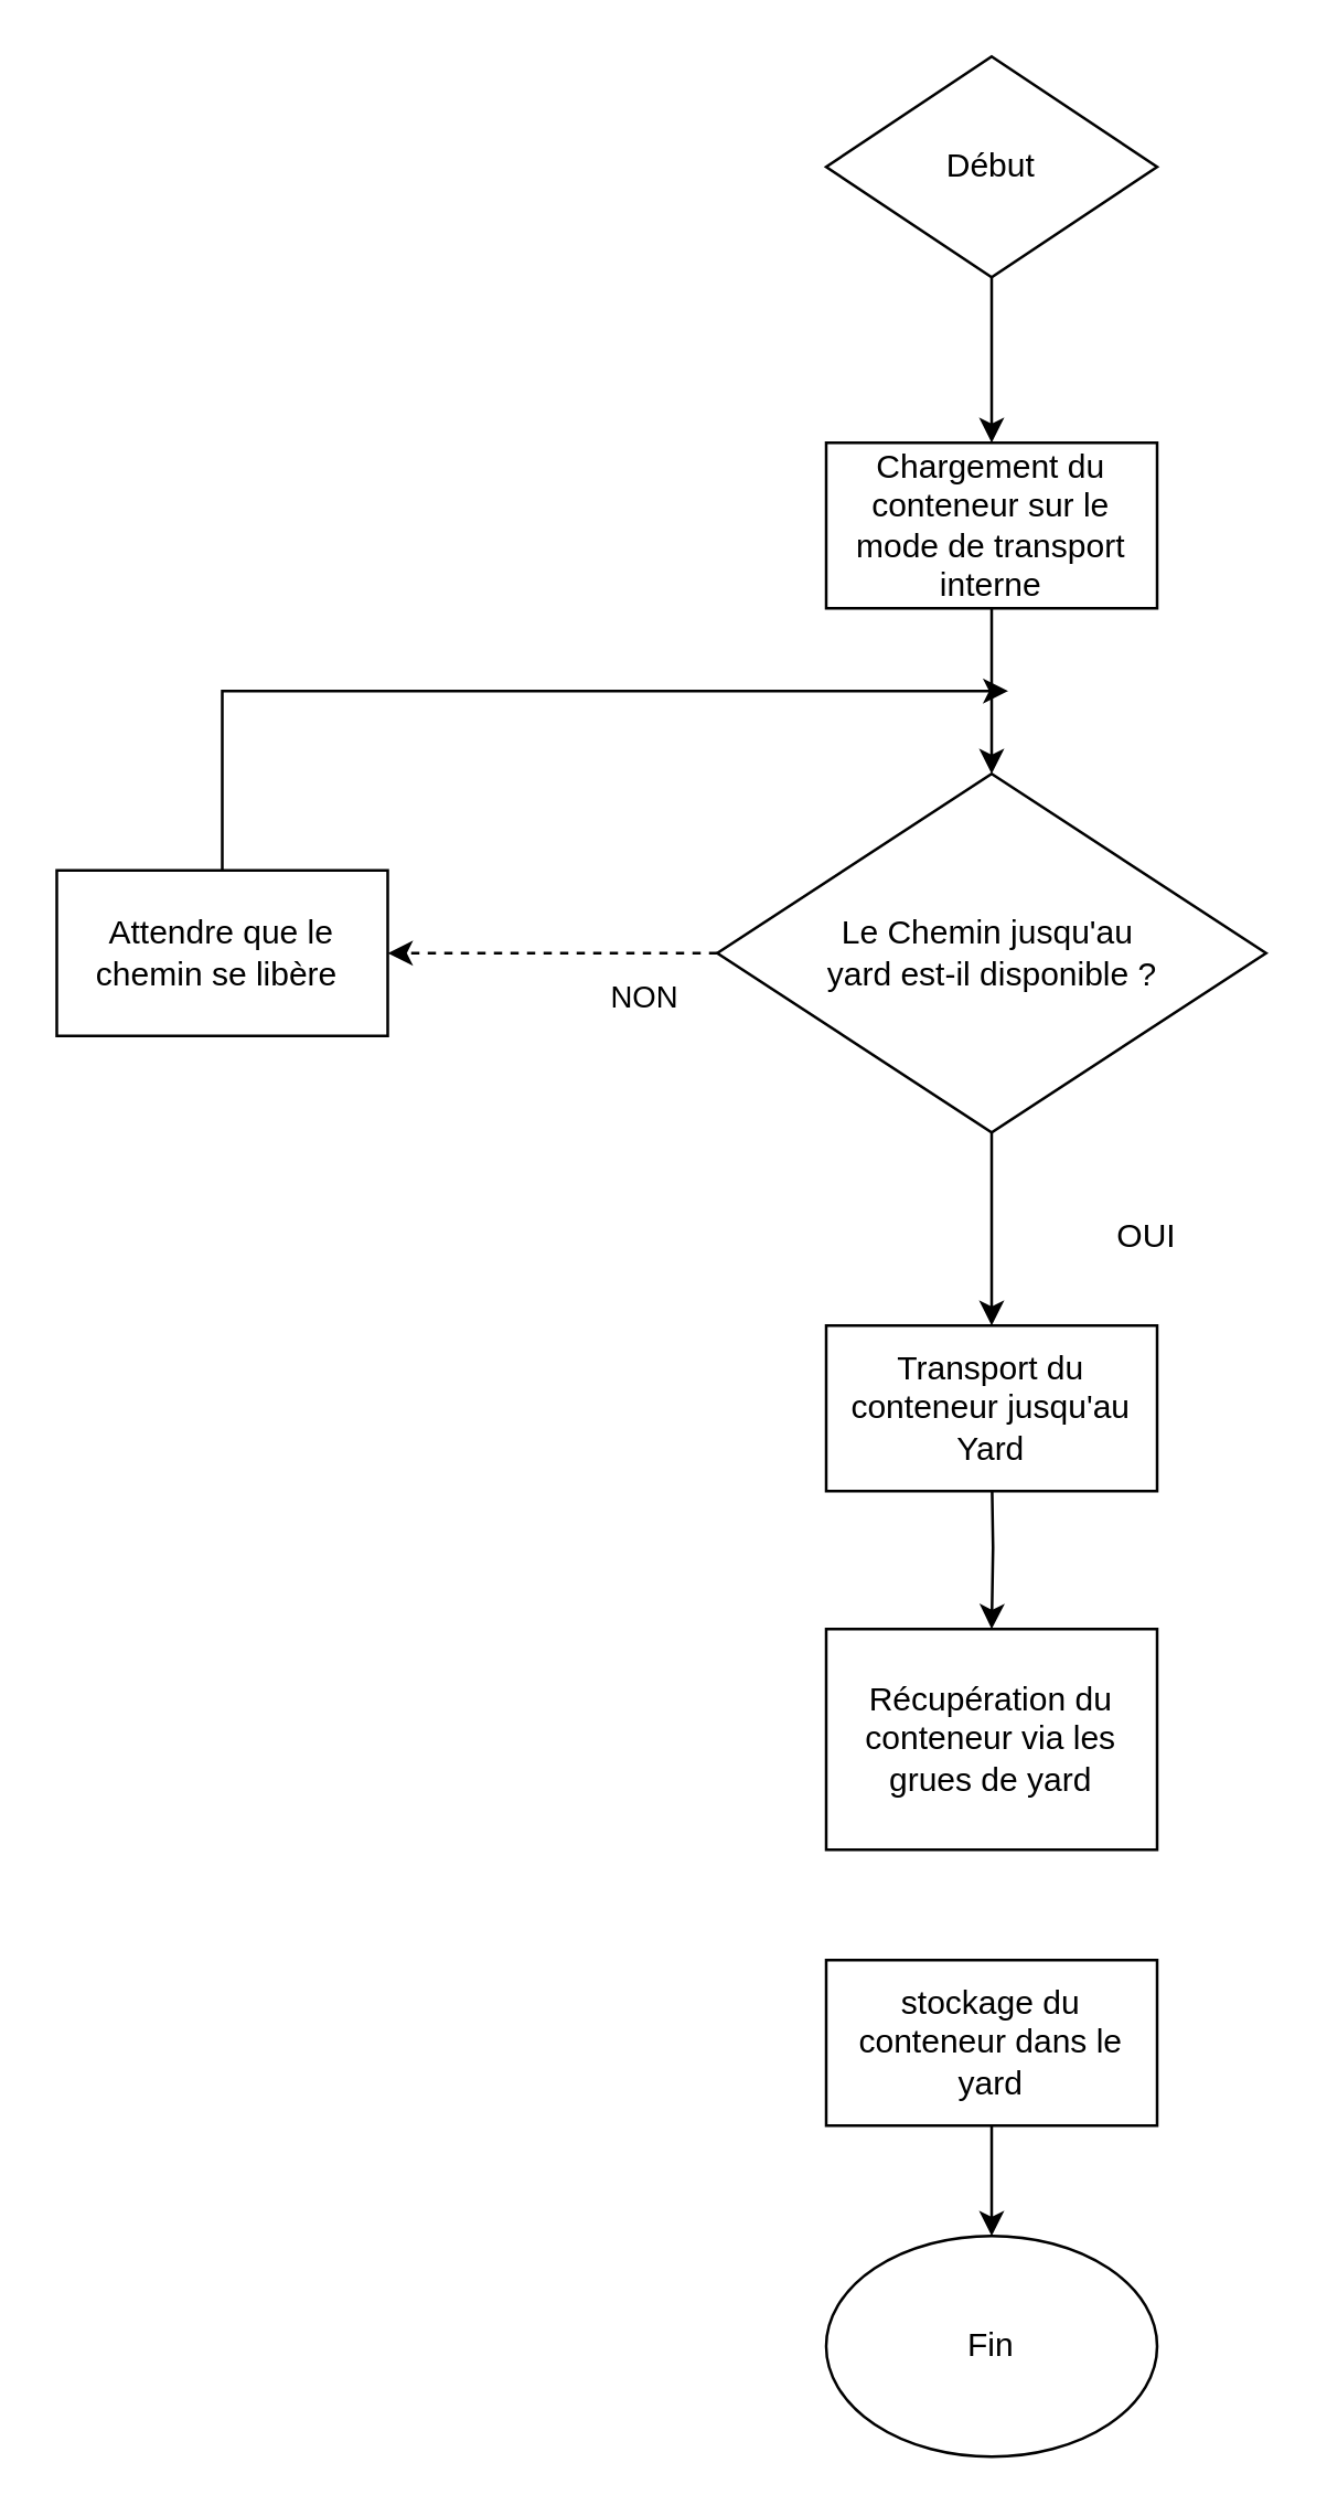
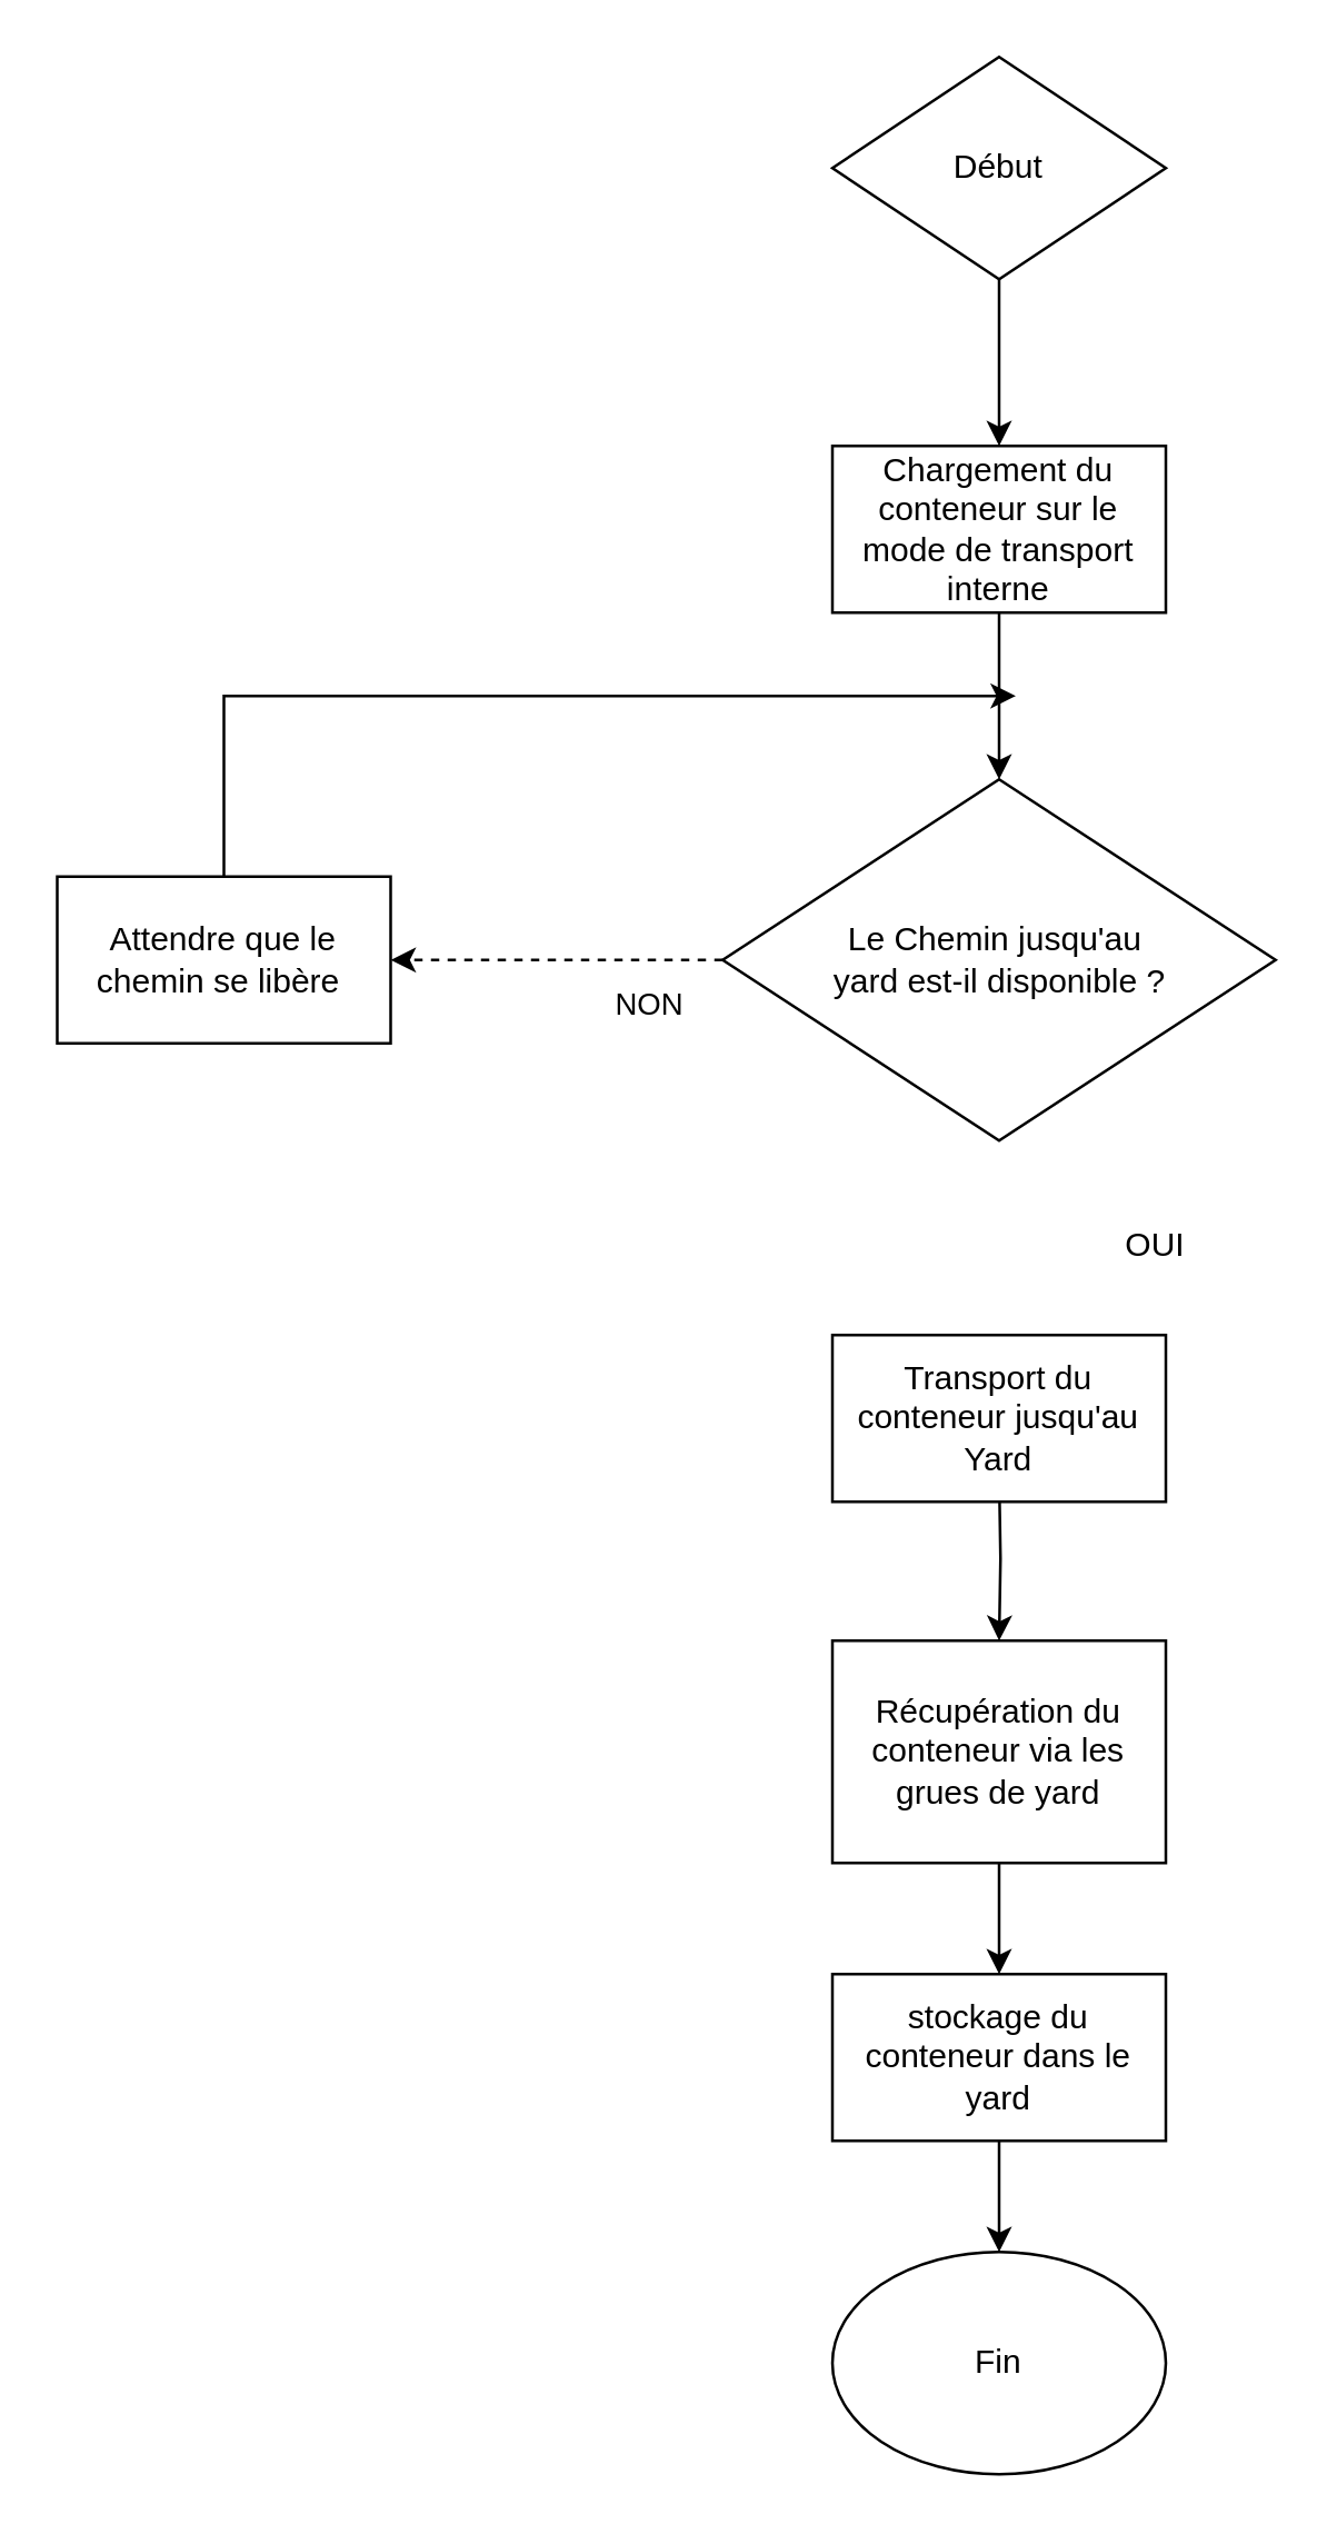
  <mxCell id="0" />
  <mxCell id="1" parent="0" />
  <mxCell id="2" value="" style="edgeStyle=orthogonalEdgeStyle;rounded=0;orthogonalLoop=1;jettySize=auto;html=1;" edge="1" parent="1" source="3" target="5"><mxGeometry relative="1" as="geometry" /></mxCell>
  <mxCell id="3" value="Début" style="rhombus;whiteSpace=wrap;html=1;" vertex="1" parent="1"><mxGeometry x="299" y="20" width="120" height="80" as="geometry" /></mxCell>
  <mxCell id="4" value="" style="edgeStyle=orthogonalEdgeStyle;rounded=0;orthogonalLoop=1;jettySize=auto;html=1;" edge="1" parent="1" source="5" target="16"><mxGeometry relative="1" as="geometry" /></mxCell>
  <mxCell id="5" value="Chargement du conteneur sur le mode de transport interne" style="rounded=0;whiteSpace=wrap;html=1;" vertex="1" parent="1"><mxGeometry x="299" y="160" width="120" height="60" as="geometry" /></mxCell>
  <mxCell id="6" value="" style="edgeStyle=orthogonalEdgeStyle;rounded=0;orthogonalLoop=1;jettySize=auto;html=1;" edge="1" parent="1" target="9"><mxGeometry relative="1" as="geometry"><mxPoint x="359" y="530" as="sourcePoint" /></mxGeometry></mxCell>
  <mxCell id="7" value="Transport du conteneur jusqu'au Yard" style="rounded=0;whiteSpace=wrap;html=1;" vertex="1" parent="1"><mxGeometry x="299" y="480" width="120" height="60" as="geometry" /></mxCell>
+ <mxCell id="8" value="" style="edgeStyle=orthogonalEdgeStyle;rounded=0;orthogonalLoop=1;jettySize=auto;html=1;" edge="1" parent="1" source="9" target="11"><mxGeometry relative="1" as="geometry" /></mxCell>
  <mxCell id="9" value="Récupération du conteneur via les grues de yard" style="rounded=0;whiteSpace=wrap;html=1;" vertex="1" parent="1"><mxGeometry x="299" y="590" width="120" height="80" as="geometry" /></mxCell>
  <mxCell id="10" style="edgeStyle=orthogonalEdgeStyle;rounded=0;orthogonalLoop=1;jettySize=auto;html=1;" edge="1" parent="1" source="11"><mxGeometry relative="1" as="geometry"><mxPoint x="359" y="810" as="targetPoint" /></mxGeometry></mxCell>
  <mxCell id="11" value="stockage du conteneur dans le yard" style="whiteSpace=wrap;html=1;rounded=0;" vertex="1" parent="1"><mxGeometry x="299" y="710" width="120" height="60" as="geometry" /></mxCell>
  <mxCell id="12" value="Fin" style="ellipse;whiteSpace=wrap;html=1;" vertex="1" parent="1"><mxGeometry x="299" y="810" width="120" height="80" as="geometry" /></mxCell>
- <mxCell id="13" value="" style="edgeStyle=orthogonalEdgeStyle;rounded=0;orthogonalLoop=1;jettySize=auto;html=1;" edge="1" parent="1" source="16" target="7"><mxGeometry relative="1" as="geometry" /></mxCell>
  <mxCell id="14" value="" style="edgeStyle=orthogonalEdgeStyle;rounded=0;orthogonalLoop=1;jettySize=auto;html=1;dashed=1;" edge="1" parent="1" source="16" target="19"><mxGeometry relative="1" as="geometry" /></mxCell>
  <mxCell id="15" value="NON" style="edgeLabel;html=1;align=center;verticalAlign=middle;resizable=0;points=[];" vertex="1" connectable="0" parent="14"><mxGeometry x="-0.549" y="4" relative="1" as="geometry"><mxPoint y="11" as="offset" /></mxGeometry></mxCell>
  <mxCell id="16" value="Le Chemin jusqu'au&amp;nbsp;&lt;div&gt;yard est-il disponible ?&lt;/div&gt;" style="rhombus;whiteSpace=wrap;html=1;" vertex="1" parent="1"><mxGeometry x="259.5" y="280" width="199" height="130" as="geometry" /></mxCell>
  <mxCell id="17" value="OUI" style="text;html=1;align=center;verticalAlign=middle;resizable=0;points=[];autosize=1;strokeColor=none;fillColor=none;" vertex="1" parent="1"><mxGeometry x="395" y="433" width="40" height="30" as="geometry" /></mxCell>
  <mxCell id="18" style="edgeStyle=orthogonalEdgeStyle;rounded=0;orthogonalLoop=1;jettySize=auto;html=1;exitX=0.5;exitY=0;exitDx=0;exitDy=0;" edge="1" parent="1" source="19"><mxGeometry relative="1" as="geometry"><mxPoint x="365" y="250" as="targetPoint" /><Array as="points"><mxPoint x="80" y="250" /><mxPoint x="355" y="250" /></Array></mxGeometry></mxCell>
  <mxCell id="19" value="Attendre que le chemin se libère&amp;nbsp;" style="whiteSpace=wrap;html=1;" vertex="1" parent="1"><mxGeometry x="20" y="315" width="120" height="60" as="geometry" /></mxCell>
